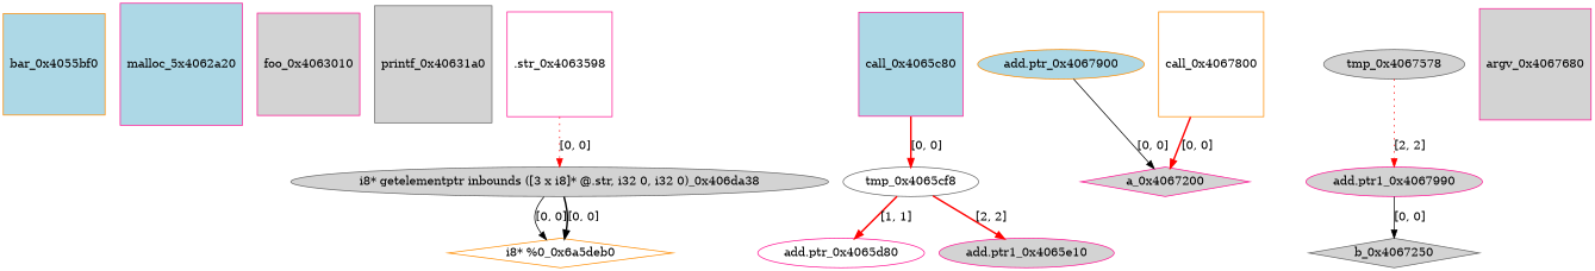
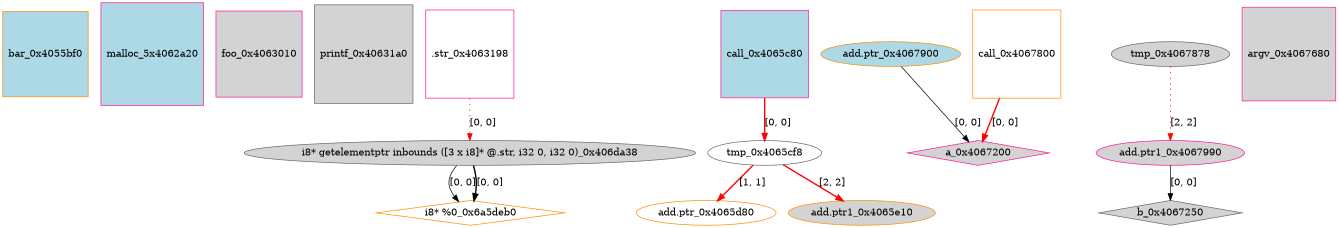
  digraph {
    node [color=deeppink fillcolor=lightgrey shape=square style=filled]
    edge [color=red style=bold]
    bar_0x4055bf0 [color=darkorange fillcolor=lightblue]
    n2 [fillcolor=lightblue label=malloc_5x4062a20]
    foo_0x4063010
    printf_0x40631a0 [color=gray40]
-   ".str_0x4063598" [fillcolor=white]
+   ".str_0x4063598" [fillcolor=white label=".str_0x4063198"]
    "i8* getelementptr inbounds ([3 x i8]* @.str, i32 0, i32 0)_0x406da38" [color=gray40 shape=ellipse]
    "i8* %0_0x6a5deb0" [color=darkorange fillcolor=white shape=diamond]
    call_0x4065c80 [fillcolor=lightblue]
    tmp_0x4065cf8 [color=gray40 fillcolor=white shape=ellipse]
-   "add.ptr_0x4065d80" [fillcolor=white shape=ellipse]
-   "add.ptr1_0x4065e10" [shape=ellipse]
+   "add.ptr_0x4065d80" [color=darkorange fillcolor=white shape=ellipse]
+   "add.ptr1_0x4065e10" [color=darkorange shape=ellipse]
    a_0x4067200 [shape=diamond]
    "add.ptr_0x4067900" [color=darkorange fillcolor=lightblue shape=ellipse]
    b_0x4067250 [color=gray40 shape=diamond]
    "add.ptr1_0x4067990" [shape=ellipse]
    argv_0x4067680
    call_0x4067800 [color=darkorange fillcolor=white]
-   tmp_0x4067878 [color=gray40 shape=ellipse label=tmp_0x4067578]
+   tmp_0x4067878 [color=gray40 shape=ellipse]
    ".str_0x4063598" -> "i8* getelementptr inbounds ([3 x i8]* @.str, i32 0, i32 0)_0x406da38" [label="[0, 0]" style=dotted]
    "i8* getelementptr inbounds ([3 x i8]* @.str, i32 0, i32 0)_0x406da38" -> "i8* %0_0x6a5deb0" [label="[0, 0]" style=solid color=""]
    "i8* getelementptr inbounds ([3 x i8]* @.str, i32 0, i32 0)_0x406da38" -> "i8* %0_0x6a5deb0" [label="[0, 0]" color=""]
    call_0x4065c80 -> tmp_0x4065cf8 [label="[0, 0]"]
    tmp_0x4065cf8 -> "add.ptr_0x4065d80" [label="[1, 1]"]
    tmp_0x4065cf8 -> "add.ptr1_0x4065e10" [label="[2, 2]"]
    "add.ptr_0x4067900" -> a_0x4067200 [label="[0, 0]" style=solid color=""]
    "add.ptr1_0x4067990" -> b_0x4067250 [label="[0, 0]" style=solid color=""]
    call_0x4067800 -> a_0x4067200 [label="[0, 0]"]
    tmp_0x4067878 -> "add.ptr1_0x4067990" [label="[2, 2]" style=dotted]
  }
